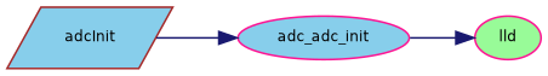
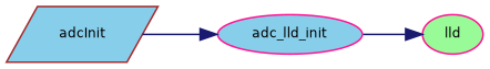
  digraph {
    rankdir=LR
    node [color=deeppink fillcolor=skyblue fontname=Helvetica fontsize=8 shape=ellipse style=filled]
    edge [color=midnightblue fontname=Helvetica fontsize=8 labelfontname=Helvetica labelfontsize=8 style=solid]
    n1 [color=brown fontcolor=black height=0.2 label=adcInit shape=parallelogram width=0.4]
-   n2 [height=0.2 label=adc_adc_init width=0.4]
+   n2 [height=0.2 label=adc_lld_init width=0.4]
    n3 [fillcolor=palegreen height=0.2 label=lld width=0.4]
    n1 -> n2
    n2 -> n3
  }
